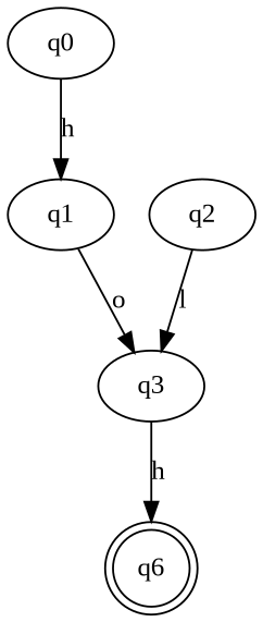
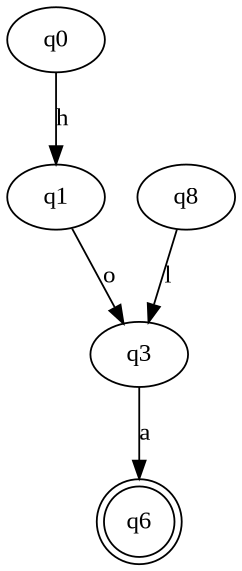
  digraph {
    fontname="Liberation Serif"
    rankdir=TB
    node [fontname="Liberation Serif"]
    edge [fontname="Liberation Serif"]
    q0
    q1
    q3
-   q2
+   q2 [label=q8]
    n5 [label=q6 shape=doublecircle]
    q0 -> q1 [label=h]
    q1 -> q3 [label=o]
-   q3 -> n5 [label=h]
+   q3 -> n5 [label=a]
    q2 -> q3 [label=l]
  }
